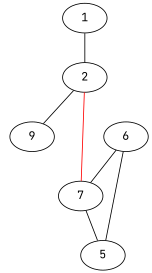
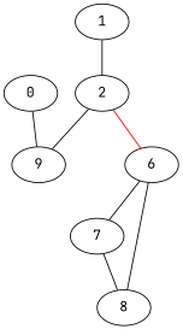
  graph {
    fontname="JetBrains Mono"
    node [fontname="JetBrains Mono"]
    edge [fontname="JetBrains Mono"]
    n1 [label=9]
+   0
    1
    2
    7
-   8 [label=5]
+   8
    6
+   0 -- n1
    1 -- 2
    2 -- n1
-   2 -- 7 [color=red]
+   2 -- 6 [color=red]
    7 -- 8 [color=black]
    6 -- 7
    6 -- 8
  }
